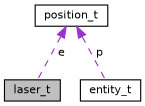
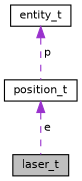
  digraph {
    node [color=black fillcolor=white fontname=Helvetica fontsize=10 shape=record style=filled]
    edge [color=darkorchid3 dir=back fontname=Helvetica fontsize=10 labelfontname=Helvetica labelfontsize=10 style=dashed]
    n1 [fillcolor=grey75 fontcolor=black height=0.2 label=laser_t width=0.4]
    n2 [height=0.2 label=entity_t width=0.4]
    n3 [height=0.2 label=position_t width=0.4]
    n3 -> n1 [label=" e"]
-   n3 -> n2 [label=" p"]
+   n2 -> n3 [label=" p"]
  }
